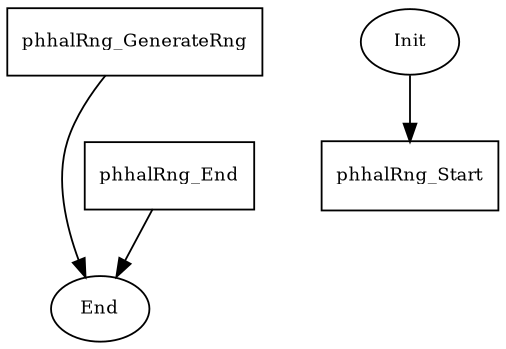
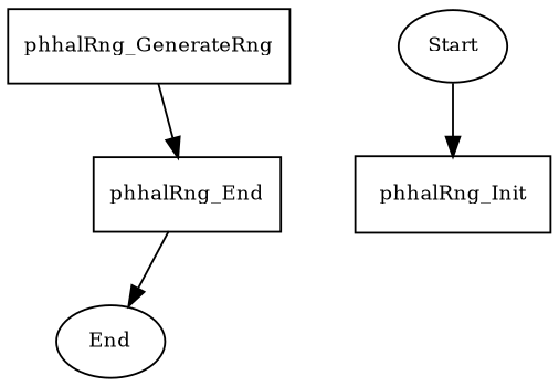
  digraph {
    fontname="DejaVu Serif"
    node [fontname="DejaVu Serif" fontsize=10 shape=record]
    edge [fontname="DejaVu Serif"]
    End [shape=oval]
-   Start [shape=oval label=Init]
-   phhalRng_Init [label=phhalRng_Start]
+   Start [shape=oval]
+   phhalRng_Init
    n4 [label=phhalRng_End]
    phhalRng_GenerateRng
    Start -> phhalRng_Init
    n4 -> End
-   phhalRng_GenerateRng -> End
+   phhalRng_GenerateRng -> n4
  }
